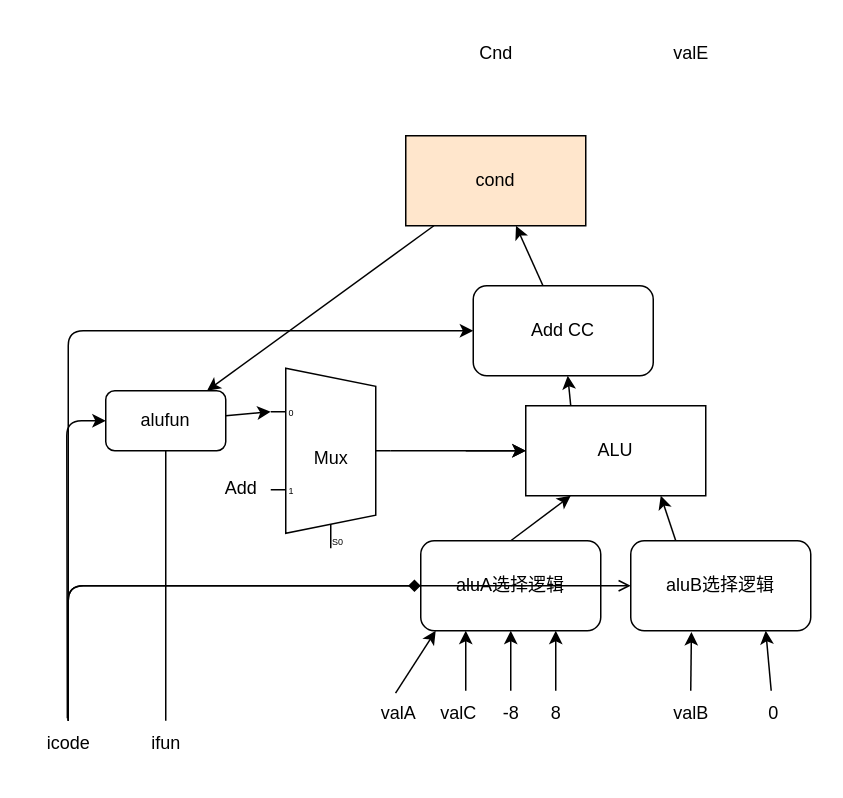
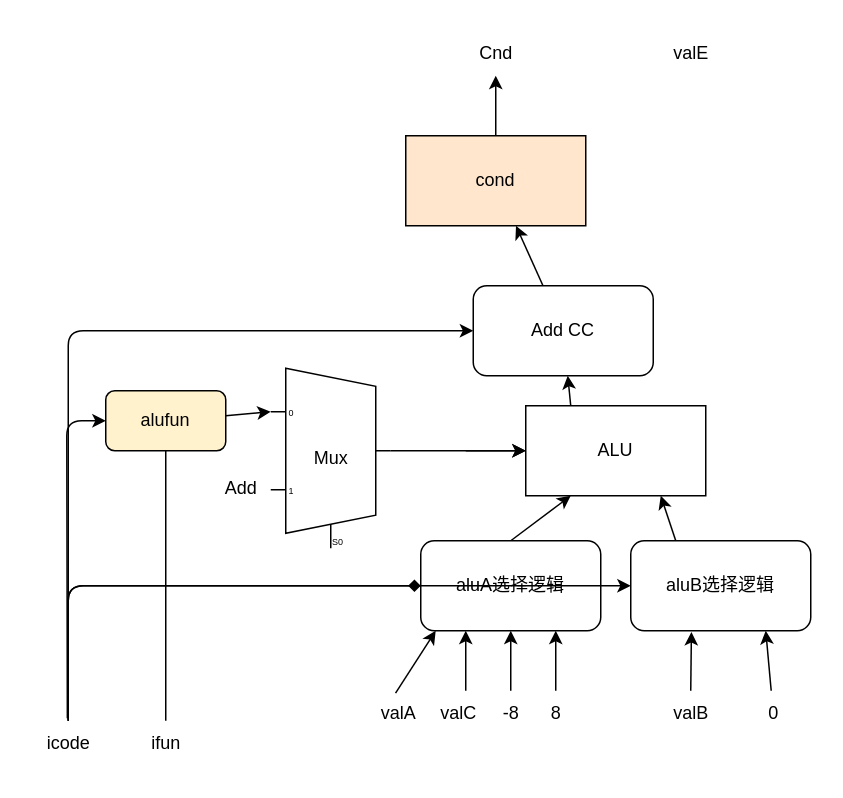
  <mxCell id="0" />
  <mxCell id="1" parent="0" />
  <mxCell id="2" style="edgeStyle=none;html=1;exitX=0.25;exitY=0;exitDx=0;exitDy=0;" edge="1" parent="1" source="3" target="37"><mxGeometry relative="1" as="geometry" /></mxCell>
  <mxCell id="3" value="ALU" style="rounded=0;whiteSpace=wrap;html=1;" vertex="1" parent="1"><mxGeometry x="350" y="270" width="120" height="60" as="geometry" /></mxCell>
  <mxCell id="4" style="edgeStyle=none;html=1;exitX=0.5;exitY=0;exitDx=0;exitDy=0;entryX=0.25;entryY=1;entryDx=0;entryDy=0;" edge="1" parent="1" source="5" target="3"><mxGeometry relative="1" as="geometry" /></mxCell>
  <mxCell id="5" value="aluA选择逻辑" style="rounded=1;whiteSpace=wrap;html=1;" vertex="1" parent="1"><mxGeometry x="280" y="360" width="120" height="60" as="geometry" /></mxCell>
  <mxCell id="6" style="edgeStyle=none;html=1;exitX=0.25;exitY=0;exitDx=0;exitDy=0;entryX=0.75;entryY=1;entryDx=0;entryDy=0;" edge="1" parent="1" source="7" target="3"><mxGeometry relative="1" as="geometry" /></mxCell>
  <mxCell id="7" value="aluB选择逻辑" style="rounded=1;whiteSpace=wrap;html=1;" vertex="1" parent="1"><mxGeometry x="420" y="360" width="120" height="60" as="geometry" /></mxCell>
  <mxCell id="8" value="" style="edgeStyle=none;html=1;" edge="1" parent="1" target="3"><mxGeometry relative="1" as="geometry"><mxPoint x="310" y="300" as="sourcePoint" /></mxGeometry></mxCell>
  <mxCell id="9" value="" style="endArrow=classic;html=1;entryX=0.25;entryY=1;entryDx=0;entryDy=0;" edge="1" parent="1" target="5"><mxGeometry width="50" height="50" relative="1" as="geometry"><mxPoint x="310" y="460" as="sourcePoint" /><mxPoint x="420" y="270" as="targetPoint" /></mxGeometry></mxCell>
  <mxCell id="10" value="" style="endArrow=classic;html=1;entryX=0.5;entryY=1;entryDx=0;entryDy=0;" edge="1" parent="1" target="5"><mxGeometry width="50" height="50" relative="1" as="geometry"><mxPoint x="340" y="460" as="sourcePoint" /><mxPoint x="420" y="270" as="targetPoint" /></mxGeometry></mxCell>
  <mxCell id="11" value="" style="endArrow=classic;html=1;entryX=0.75;entryY=1;entryDx=0;entryDy=0;" edge="1" parent="1" target="5"><mxGeometry width="50" height="50" relative="1" as="geometry"><mxPoint x="370" y="460" as="sourcePoint" /><mxPoint x="420" y="270" as="targetPoint" /></mxGeometry></mxCell>
  <mxCell id="12" value="valE" style="text;html=1;align=center;verticalAlign=middle;resizable=0;points=[];autosize=1;strokeColor=none;fillColor=none;" vertex="1" parent="1"><mxGeometry x="435" y="20" width="50" height="30" as="geometry" /></mxCell>
- <mxCell id="13" value="" style="edgeStyle=none;html=1;" edge="1" parent="1" source="14" target="27"><mxGeometry relative="1" as="geometry" /></mxCell>
+ <mxCell id="13" value="" style="edgeStyle=none;html=1;" edge="1" parent="1" source="14" target="38"><mxGeometry relative="1" as="geometry" /></mxCell>
  <mxCell id="14" value="cond" style="whiteSpace=wrap;html=1;fillColor=#ffe6cc;" vertex="1" parent="1"><mxGeometry y="90" width="120" height="60" as="geometry" x="270" /></mxCell>
  <mxCell id="15" value="" style="edgeStyle=none;orthogonalLoop=1;jettySize=auto;html=1;entryX=0.337;entryY=1.013;entryDx=0;entryDy=0;entryPerimeter=0;" edge="1" parent="1" target="7"><mxGeometry width="100" relative="1" as="geometry"><mxPoint x="460" y="460" as="sourcePoint" /><mxPoint x="500" y="490" as="targetPoint" /><Array as="points" /></mxGeometry></mxCell>
  <mxCell id="16" value="valB" style="text;html=1;align=center;verticalAlign=middle;resizable=0;points=[];autosize=1;strokeColor=none;fillColor=none;" vertex="1" parent="1"><mxGeometry x="435" y="460" width="50" height="30" as="geometry" /></mxCell>
  <mxCell id="17" value="" style="edgeStyle=none;orthogonalLoop=1;jettySize=auto;html=1;entryX=0.75;entryY=1;entryDx=0;entryDy=0;" edge="1" parent="1" source="18" target="7"><mxGeometry width="100" relative="1" as="geometry"><mxPoint x="510" y="450" as="sourcePoint" /><mxPoint x="550" y="470" as="targetPoint" /><Array as="points" /></mxGeometry></mxCell>
  <mxCell id="18" value="0" style="text;html=1;align=center;verticalAlign=middle;resizable=0;points=[];autosize=1;strokeColor=none;fillColor=none;" vertex="1" parent="1"><mxGeometry x="500" y="460" width="30" height="30" as="geometry" /></mxCell>
  <mxCell id="19" value="" style="edgeStyle=none;orthogonalLoop=1;jettySize=auto;html=1;entryX=0.083;entryY=1;entryDx=0;entryDy=0;entryPerimeter=0;exitX=0.464;exitY=0.053;exitDx=0;exitDy=0;exitPerimeter=0;" edge="1" parent="1" source="20" target="5"><mxGeometry width="100" relative="1" as="geometry"><mxPoint x="260" y="450" as="sourcePoint" /><mxPoint x="290" y="430" as="targetPoint" /><Array as="points" /></mxGeometry></mxCell>
  <mxCell id="20" value="valA" style="text;html=1;align=center;verticalAlign=middle;resizable=0;points=[];autosize=1;strokeColor=none;fillColor=none;" vertex="1" parent="1"><mxGeometry x="240" y="460" width="50" height="30" as="geometry" /></mxCell>
  <mxCell id="21" value="valC" style="text;html=1;align=center;verticalAlign=middle;resizable=0;points=[];autosize=1;strokeColor=none;fillColor=none;" vertex="1" parent="1"><mxGeometry x="280" y="460" width="50" height="30" as="geometry" /></mxCell>
  <mxCell id="22" value="-8" style="text;html=1;align=center;verticalAlign=middle;resizable=0;points=[];autosize=1;strokeColor=none;fillColor=none;" vertex="1" parent="1"><mxGeometry x="325" y="460" width="30" height="30" as="geometry" /></mxCell>
  <mxCell id="23" value="8" style="text;html=1;align=center;verticalAlign=middle;resizable=0;points=[];autosize=1;strokeColor=none;fillColor=none;" vertex="1" parent="1"><mxGeometry x="355" y="460" width="30" height="30" as="geometry" /></mxCell>
  <mxCell id="24" style="edgeStyle=none;html=1;exitX=1;exitY=0.5;exitDx=0;exitDy=-5;exitPerimeter=0;entryX=0;entryY=0.5;entryDx=0;entryDy=0;" edge="1" parent="1" source="25" target="3"><mxGeometry relative="1" as="geometry" /></mxCell>
  <mxCell id="25" value="Mux" style="shadow=0;dashed=0;align=center;html=1;strokeWidth=1;shape=mxgraph.electrical.abstract.mux2;" vertex="1" parent="1"><mxGeometry x="180" y="245" width="80" height="120" as="geometry" /></mxCell>
  <mxCell id="26" value="" style="edgeStyle=none;html=1;entryX=0;entryY=0.217;entryDx=0;entryDy=3;entryPerimeter=0;" edge="1" parent="1" source="27" target="25"><mxGeometry relative="1" as="geometry" /></mxCell>
- <mxCell id="27" value="alufun" style="rounded=1;whiteSpace=wrap;html=1;" vertex="1" parent="1"><mxGeometry x="70" y="260" width="80" height="40" as="geometry" /></mxCell>
+ <mxCell id="27" value="alufun" style="rounded=1;whiteSpace=wrap;html=1;fillColor=#fff2cc;" vertex="1" parent="1"><mxGeometry x="70" y="260" width="80" height="40" as="geometry" /></mxCell>
  <mxCell id="28" value="Add" style="text;html=1;align=center;verticalAlign=middle;resizable=0;points=[];autosize=1;strokeColor=none;fillColor=none;" vertex="1" parent="1"><mxGeometry x="140" y="310" width="40" height="30" as="geometry" /></mxCell>
  <mxCell id="29" style="edgeStyle=none;html=1;entryX=0;entryY=0.5;entryDx=0;entryDy=0;exitX=0.488;exitY=-0.053;exitDx=0;exitDy=0;exitPerimeter=0;" edge="1" parent="1" source="33" target="27"><mxGeometry relative="1" as="geometry"><mxPoint x="70" y="300" as="targetPoint" /><Array as="points"><mxPoint x="44" y="280" /></Array></mxGeometry></mxCell>
  <mxCell id="30" style="edgeStyle=none;html=1;entryX=0;entryY=0.5;entryDx=0;entryDy=0;endArrow=diamond;" edge="1" parent="1" source="33" target="5"><mxGeometry relative="1" as="geometry"><Array as="points"><mxPoint x="45" y="390" /></Array></mxGeometry></mxCell>
- <mxCell id="31" style="edgeStyle=none;html=1;entryX=0;entryY=0.5;entryDx=0;entryDy=0;endArrow=open;" edge="1" parent="1" source="33" target="7"><mxGeometry relative="1" as="geometry"><Array as="points"><mxPoint x="45" y="390" /></Array></mxGeometry></mxCell>
+ <mxCell id="31" style="edgeStyle=none;html=1;entryX=0;entryY=0.5;entryDx=0;entryDy=0;" edge="1" parent="1" source="33" target="7"><mxGeometry relative="1" as="geometry"><Array as="points"><mxPoint x="45" y="390" /></Array></mxGeometry></mxCell>
  <mxCell id="32" style="edgeStyle=none;html=1;entryX=0;entryY=0.5;entryDx=0;entryDy=0;" edge="1" parent="1" source="33" target="37"><mxGeometry relative="1" as="geometry"><Array as="points"><mxPoint x="45" y="220" /></Array></mxGeometry></mxCell>
  <mxCell id="33" value="icode" style="text;html=1;align=center;verticalAlign=middle;resizable=0;points=[];autosize=1;strokeColor=none;fillColor=none;" vertex="1" parent="1"><mxGeometry x="20" y="480" width="50" height="30" as="geometry" /></mxCell>
  <mxCell id="34" style="edgeStyle=none;html=1;entryX=0.5;entryY=1;entryDx=0;entryDy=0;endArrow=none;" edge="1" parent="1" source="35" target="27"><mxGeometry relative="1" as="geometry" /></mxCell>
  <mxCell id="35" value="ifun" style="text;html=1;align=center;verticalAlign=middle;resizable=0;points=[];autosize=1;strokeColor=none;fillColor=none;" vertex="1" parent="1"><mxGeometry x="90" y="480" width="40" height="30" as="geometry" /></mxCell>
  <mxCell id="36" value="" style="edgeStyle=none;html=1;" edge="1" parent="1" source="37" target="14"><mxGeometry relative="1" as="geometry" /></mxCell>
  <mxCell id="37" value="Add CC" style="rounded=1;whiteSpace=wrap;html=1;" vertex="1" parent="1"><mxGeometry x="315" y="190" width="120" height="60" as="geometry" /></mxCell>
  <mxCell id="38" value="Cnd" style="text;html=1;align=center;verticalAlign=middle;resizable=0;points=[];autosize=1;strokeColor=none;fillColor=none;" vertex="1" parent="1"><mxGeometry x="305" y="20" width="50" height="30" as="geometry" /></mxCell>
